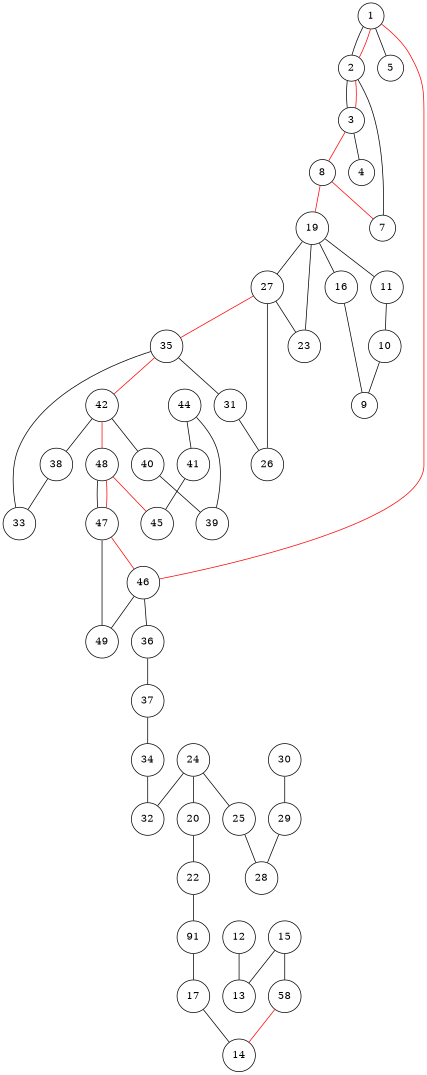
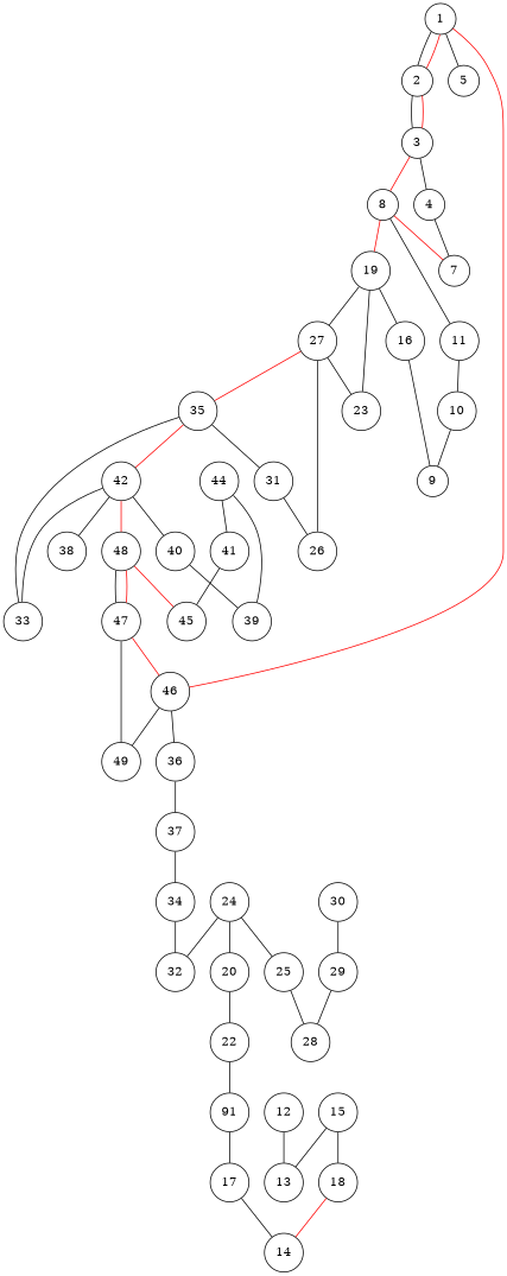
  graph {
    node [fillcolor=white shape=circle]
    edge [color=black]
    1
    2
    5
    3
    4
    8
    7
    11
    19
    10
    16
    23
    27
    9
    12
    13
    15
-   18 [label=58]
+   18
    14
    17
    26
    35
    20
    22
    n25 [label=91]
    24
    25
    32
    28
    31
    33
    42
    29
    30
    34
    38
    40
    48
    36
    37
    39
    41
    45
    47
    n45 [label=49]
    44
    46
    1 -- 2
    1 -- 2 [color=red]
    1 -- 5
    2 -- 3
    2 -- 3 [color=red]
    3 -- 4
    3 -- 8 [color=red]
-   2 -- 7
+   4 -- 7
    8 -- 7 [color=red]
-   19 -- 11
+   8 -- 11
    8 -- 19 [color=red]
    11 -- 10
    19 -- 16
    19 -- 23
    19 -- 27
    10 -- 9
    16 -- 9
    27 -- 23
    27 -- 26
    27 -- 35 [color=red]
    12 -- 13
    15 -- 13
    15 -- 18
    18 -- 14 [color=red]
    17 -- 14
    35 -- 31
    35 -- 33
    35 -- 42 [color=red]
    20 -- 22
    22 -- n25
    n25 -- 17
    24 -- 20
    24 -- 25
    24 -- 32
    25 -- 28
    31 -- 26
    42 -- 38
    42 -- 40
    42 -- 48 [color=red]
    29 -- 28
    30 -- 29
    34 -- 32
-   38 -- 33
+   42 -- 33
    40 -- 39
    48 -- 45 [color=red]
    48 -- 47
    48 -- 47 [color=red]
    36 -- 37
    37 -- 34
    41 -- 45
    47 -- n45
    47 -- 46 [color=red]
    44 -- 39
    44 -- 41
    46 -- 1 [color=red]
    46 -- 36
    46 -- n45
  }
